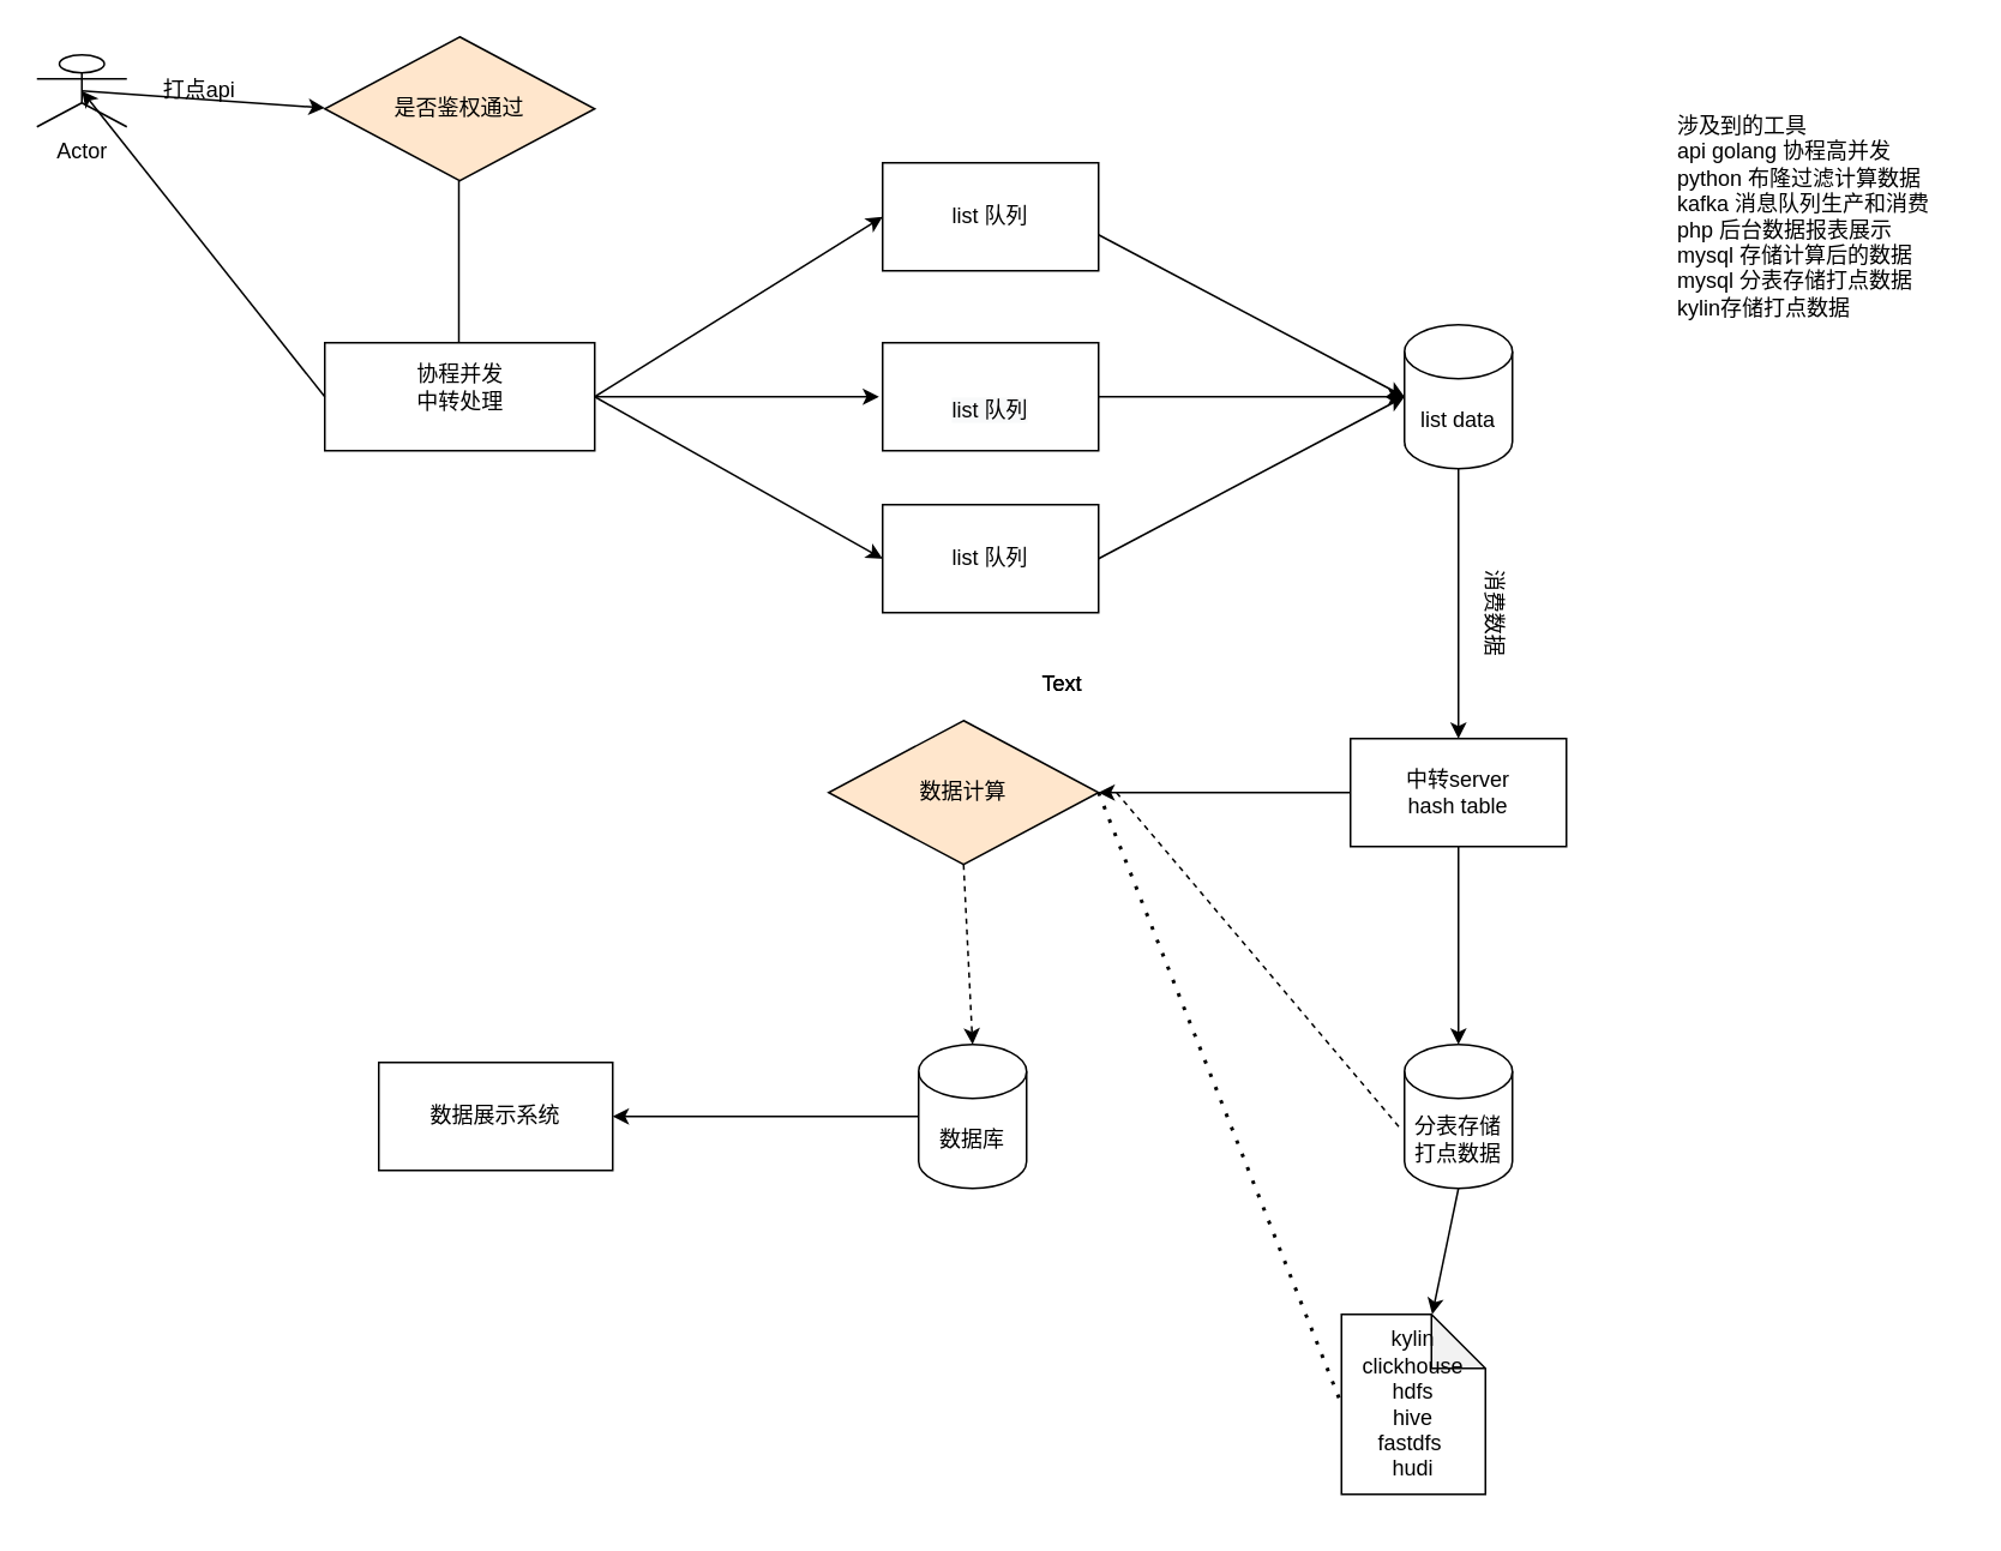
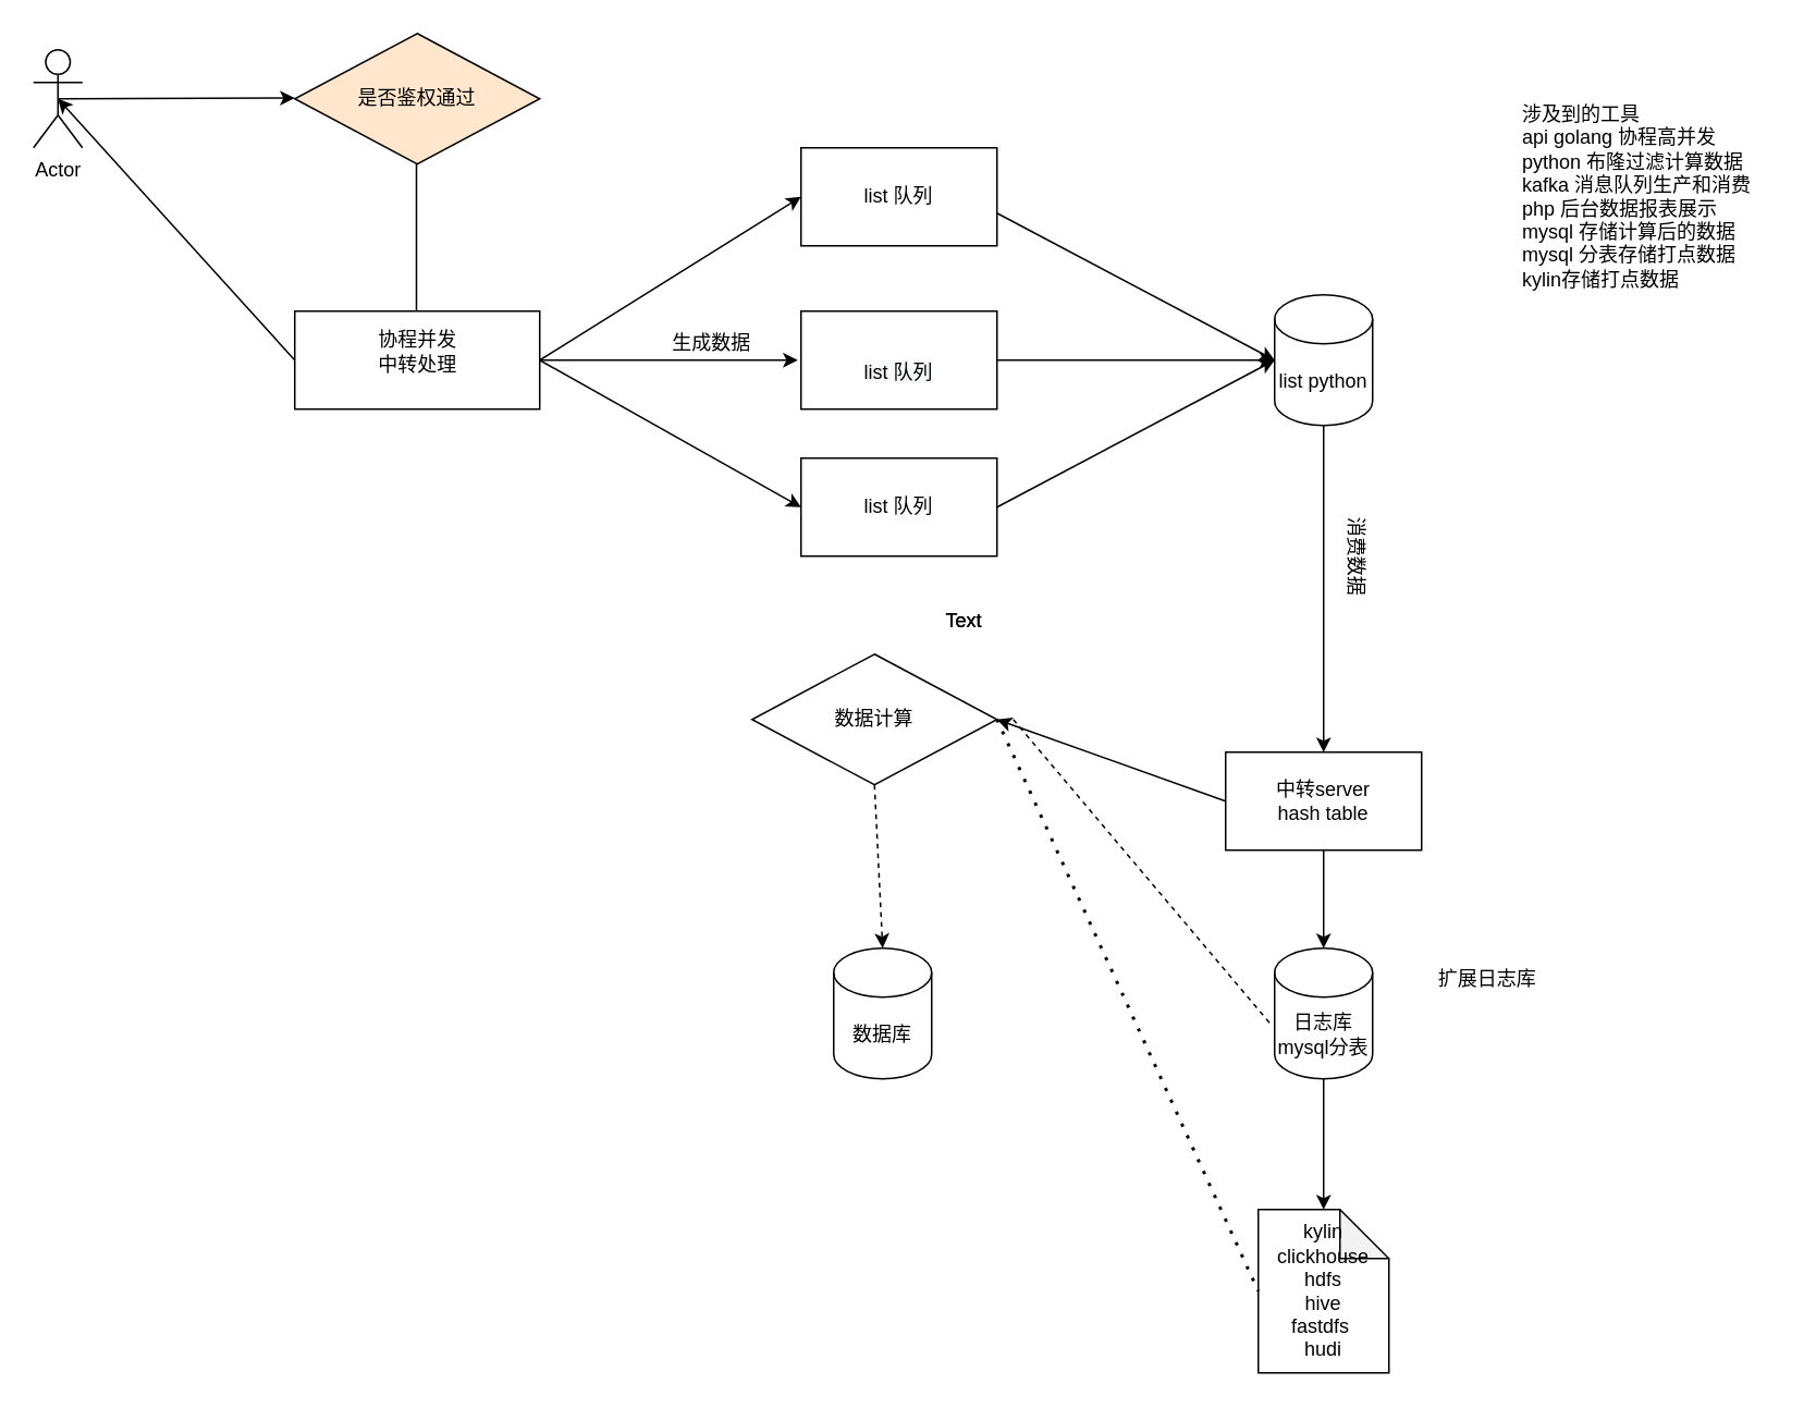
  <mxCell id="0" />
  <mxCell id="1" parent="0" />
- <mxCell id="2" value="Actor" style="shape=umlActor;verticalLabelPosition=bottom;verticalAlign=top;html=1;outlineConnect=0;" vertex="1" parent="1"><mxGeometry x="20" y="30" width="50" height="40" as="geometry" /></mxCell>
+ <mxCell id="2" value="Actor" style="shape=umlActor;verticalLabelPosition=bottom;verticalAlign=top;html=1;outlineConnect=0;" vertex="1" parent="1"><mxGeometry x="20" y="30" width="30" height="60" as="geometry" /></mxCell>
  <mxCell id="3" value="&lt;span&gt;是否鉴权通过&lt;/span&gt;" style="rhombus;whiteSpace=wrap;html=1;fillColor=#ffe6cc;" vertex="1" parent="1"><mxGeometry x="180" y="20" width="150" height="80" as="geometry" /></mxCell>
  <mxCell id="4" value="" style="endArrow=classic;html=1;exitX=0.5;exitY=0.5;exitDx=0;exitDy=0;exitPerimeter=0;" edge="1" parent="1" source="2"><mxGeometry width="50" height="50" relative="1" as="geometry"><mxPoint x="50" y="60" as="sourcePoint" /><mxPoint x="180" y="59.5" as="targetPoint" /></mxGeometry></mxCell>
  <mxCell id="5" value="" style="endArrow=classic;html=1;" edge="1" parent="1"><mxGeometry width="50" height="50" relative="1" as="geometry"><mxPoint x="254.5" y="100" as="sourcePoint" /><mxPoint x="254.5" y="200" as="targetPoint" /></mxGeometry></mxCell>
  <mxCell id="6" value="" style="rounded=0;whiteSpace=wrap;html=1;" vertex="1" parent="1"><mxGeometry x="180" y="190" width="150" height="60" as="geometry" /></mxCell>
  <mxCell id="7" value="list 队列" style="rounded=0;whiteSpace=wrap;html=1;" vertex="1" parent="1"><mxGeometry x="490" y="90" width="120" height="60" as="geometry" /></mxCell>
  <mxCell id="8" value="&lt;br&gt;&lt;span style=&quot;color: rgb(0 , 0 , 0) ; font-family: &amp;#34;helvetica&amp;#34; ; font-size: 12px ; font-style: normal ; font-weight: 400 ; letter-spacing: normal ; text-align: center ; text-indent: 0px ; text-transform: none ; word-spacing: 0px ; background-color: rgb(248 , 249 , 250) ; display: inline ; float: none&quot;&gt;list 队列&lt;/span&gt;" style="rounded=0;whiteSpace=wrap;html=1;" vertex="1" parent="1"><mxGeometry x="490" y="190" width="120" height="60" as="geometry" /></mxCell>
  <mxCell id="9" value="&lt;span&gt;list 队列&lt;/span&gt;" style="rounded=0;whiteSpace=wrap;html=1;" vertex="1" parent="1"><mxGeometry x="490" y="280" width="120" height="60" as="geometry" /></mxCell>
  <mxCell id="10" value="" style="endArrow=classic;html=1;entryX=0;entryY=0.5;entryDx=0;entryDy=0;exitX=1;exitY=0.5;exitDx=0;exitDy=0;" edge="1" parent="1" source="6" target="7"><mxGeometry width="50" height="50" relative="1" as="geometry"><mxPoint x="330" y="230" as="sourcePoint" /><mxPoint x="380" y="180" as="targetPoint" /></mxGeometry></mxCell>
- <mxCell id="11" value="&lt;span&gt;打点api&lt;/span&gt;" style="text;html=1;align=center;verticalAlign=middle;resizable=0;points=[];autosize=1;" vertex="1" parent="1"><mxGeometry x="80" y="40" width="60" height="20" as="geometry" /></mxCell>
  <mxCell id="12" value="&lt;span&gt;协程并发&lt;/span&gt;&lt;br&gt;&lt;span&gt;中转处理&lt;/span&gt;" style="text;html=1;align=center;verticalAlign=middle;resizable=0;points=[];autosize=1;" vertex="1" parent="1"><mxGeometry x="225" y="200" width="60" height="30" as="geometry" /></mxCell>
  <mxCell id="13" value="" style="endArrow=classic;html=1;exitX=1;exitY=0.5;exitDx=0;exitDy=0;" edge="1" parent="1" source="6"><mxGeometry width="50" height="50" relative="1" as="geometry"><mxPoint x="330" y="230" as="sourcePoint" /><mxPoint x="488" y="220" as="targetPoint" /></mxGeometry></mxCell>
  <mxCell id="14" value="" style="endArrow=classic;html=1;entryX=0;entryY=0.5;entryDx=0;entryDy=0;exitX=1;exitY=0.5;exitDx=0;exitDy=0;" edge="1" parent="1" source="6" target="9"><mxGeometry width="50" height="50" relative="1" as="geometry"><mxPoint x="330" y="220" as="sourcePoint" /><mxPoint x="510" y="140" as="targetPoint" /></mxGeometry></mxCell>
  <mxCell id="15" value="" style="endArrow=classic;html=1;entryX=0;entryY=0.5;entryDx=0;entryDy=0;entryPerimeter=0;" edge="1" parent="1" target="18"><mxGeometry width="50" height="50" relative="1" as="geometry"><mxPoint x="610" y="130" as="sourcePoint" /><mxPoint x="660" y="80" as="targetPoint" /></mxGeometry></mxCell>
  <mxCell id="16" value="" style="endArrow=classic;html=1;entryX=0;entryY=0.5;entryDx=0;entryDy=0;entryPerimeter=0;exitX=1;exitY=0.5;exitDx=0;exitDy=0;" edge="1" parent="1" source="8" target="18"><mxGeometry width="50" height="50" relative="1" as="geometry"><mxPoint x="610" y="225" as="sourcePoint" /><mxPoint x="660" y="175" as="targetPoint" /></mxGeometry></mxCell>
  <mxCell id="17" value="" style="endArrow=classic;html=1;" edge="1" parent="1" source="18"><mxGeometry width="50" height="50" relative="1" as="geometry"><mxPoint x="610" y="310" as="sourcePoint" /><mxPoint x="799" y="230" as="targetPoint" /></mxGeometry></mxCell>
- <mxCell id="18" value="list data" style="shape=cylinder3;whiteSpace=wrap;html=1;boundedLbl=1;backgroundOutline=1;size=15;" vertex="1" parent="1"><mxGeometry x="780" y="180" width="60" height="80" as="geometry" /></mxCell>
+ <mxCell id="18" value="list python" style="shape=cylinder3;whiteSpace=wrap;html=1;boundedLbl=1;backgroundOutline=1;size=15;" vertex="1" parent="1"><mxGeometry x="780" y="180" width="60" height="80" as="geometry" /></mxCell>
  <mxCell id="19" value="" style="endArrow=classic;html=1;entryX=0;entryY=0.5;entryDx=0;entryDy=0;entryPerimeter=0;" edge="1" parent="1" target="18"><mxGeometry width="50" height="50" relative="1" as="geometry"><mxPoint x="610" y="310" as="sourcePoint" /><mxPoint x="799" y="230" as="targetPoint" /></mxGeometry></mxCell>
- <mxCell id="20" value="中转server&lt;br&gt;hash table" style="rounded=0;whiteSpace=wrap;html=1;" vertex="1" parent="1"><mxGeometry x="750" y="410" width="120" height="60" as="geometry" /></mxCell>
+ <mxCell id="20" value="中转server&lt;br&gt;hash table" style="rounded=0;whiteSpace=wrap;html=1;" vertex="1" parent="1"><mxGeometry x="750" y="460" width="120" height="60" as="geometry" /></mxCell>
  <mxCell id="21" value="" style="endArrow=classic;html=1;entryX=0.5;entryY=0;entryDx=0;entryDy=0;exitX=0.5;exitY=1;exitDx=0;exitDy=0;exitPerimeter=0;" edge="1" parent="1" source="18" target="20"><mxGeometry width="50" height="50" relative="1" as="geometry"><mxPoint x="370" y="410" as="sourcePoint" /><mxPoint x="420" y="360" as="targetPoint" /></mxGeometry></mxCell>
- <mxCell id="22" value="分表存储打点数据" style="shape=cylinder3;whiteSpace=wrap;html=1;boundedLbl=1;backgroundOutline=1;size=15;" vertex="1" parent="1"><mxGeometry x="780" y="580" width="60" height="80" as="geometry" /></mxCell>
+ <mxCell id="22" value="日志库mysql分表" style="shape=cylinder3;whiteSpace=wrap;html=1;boundedLbl=1;backgroundOutline=1;size=15;" vertex="1" parent="1"><mxGeometry x="780" y="580" width="60" height="80" as="geometry" /></mxCell>
  <mxCell id="23" value="" style="endArrow=classic;html=1;entryX=0.5;entryY=0;entryDx=0;entryDy=0;entryPerimeter=0;exitX=0.5;exitY=1;exitDx=0;exitDy=0;" edge="1" parent="1" source="20" target="22"><mxGeometry width="50" height="50" relative="1" as="geometry"><mxPoint x="370" y="410" as="sourcePoint" /><mxPoint x="420" y="360" as="targetPoint" /></mxGeometry></mxCell>
  <mxCell id="24" value="数据库" style="shape=cylinder3;whiteSpace=wrap;html=1;boundedLbl=1;backgroundOutline=1;size=15;" vertex="1" parent="1"><mxGeometry x="510" y="580" width="60" height="80" as="geometry" /></mxCell>
- <mxCell id="25" value="数据计算" style="rhombus;whiteSpace=wrap;html=1;fillColor=#ffe6cc;" vertex="1" parent="1"><mxGeometry x="460" y="400" width="150" height="80" as="geometry" /></mxCell>
+ <mxCell id="25" value="数据计算" style="rhombus;whiteSpace=wrap;html=1;" vertex="1" parent="1"><mxGeometry x="460" y="400" width="150" height="80" as="geometry" /></mxCell>
  <mxCell id="26" value="" style="endArrow=classic;html=1;entryX=0.5;entryY=0;entryDx=0;entryDy=0;entryPerimeter=0;exitX=0.5;exitY=1;exitDx=0;exitDy=0;dashed=1;" edge="1" parent="1" source="25" target="24"><mxGeometry width="50" height="50" relative="1" as="geometry"><mxPoint x="490" y="500" as="sourcePoint" /><mxPoint x="420" y="360" as="targetPoint" /></mxGeometry></mxCell>
  <mxCell id="27" value="" style="endArrow=classic;html=1;entryX=1;entryY=0.5;entryDx=0;entryDy=0;exitX=0;exitY=0.5;exitDx=0;exitDy=0;" edge="1" parent="1" source="20" target="25"><mxGeometry width="50" height="50" relative="1" as="geometry"><mxPoint x="370" y="410" as="sourcePoint" /><mxPoint x="420" y="360" as="targetPoint" /></mxGeometry></mxCell>
- <mxCell id="28" value="&lt;div&gt;kylin&lt;/div&gt;&lt;div&gt;clickhouse&lt;/div&gt;&lt;div&gt;hdfs&lt;/div&gt;&lt;div&gt;hive&lt;/div&gt;&lt;div&gt;fastdfs&lt;span&gt;&amp;nbsp;&lt;/span&gt;&lt;/div&gt;&lt;div&gt;hudi&lt;/div&gt;" style="shape=note;whiteSpace=wrap;html=1;backgroundOutline=1;darkOpacity=0.05;" vertex="1" parent="1"><mxGeometry x="745" y="730" width="80" height="100" as="geometry" /></mxCell>
+ <mxCell id="28" value="&lt;div&gt;kylin&lt;/div&gt;&lt;div&gt;clickhouse&lt;/div&gt;&lt;div&gt;hdfs&lt;/div&gt;&lt;div&gt;hive&lt;/div&gt;&lt;div&gt;fastdfs&lt;span&gt;&amp;nbsp;&lt;/span&gt;&lt;/div&gt;&lt;div&gt;hudi&lt;/div&gt;" style="shape=note;whiteSpace=wrap;html=1;backgroundOutline=1;darkOpacity=0.05;" vertex="1" parent="1"><mxGeometry x="770" y="740" width="80" height="100" as="geometry" /></mxCell>
  <mxCell id="29" value="" style="endArrow=classic;html=1;exitX=0.5;exitY=1;exitDx=0;exitDy=0;exitPerimeter=0;" edge="1" parent="1" source="22" target="28"><mxGeometry width="50" height="50" relative="1" as="geometry"><mxPoint x="370" y="380" as="sourcePoint" /><mxPoint x="420" y="330" as="targetPoint" /></mxGeometry></mxCell>
+ <mxCell id="30" value="扩展日志库&lt;br&gt;" style="text;html=1;align=center;verticalAlign=middle;resizable=0;points=[];autosize=1;" vertex="1" parent="1"><mxGeometry x="870" y="589" width="80" height="20" as="geometry" /></mxCell>
  <mxCell id="31" value="" style="endArrow=none;dashed=1;html=1;entryX=-0.033;entryY=0.588;entryDx=0;entryDy=0;entryPerimeter=0;" edge="1" parent="1" target="22"><mxGeometry width="50" height="50" relative="1" as="geometry"><mxPoint x="620" y="440" as="sourcePoint" /><mxPoint x="570" y="570" as="targetPoint" /></mxGeometry></mxCell>
  <mxCell id="32" value="" style="endArrow=none;dashed=1;html=1;dashPattern=1 3;strokeWidth=2;entryX=0;entryY=0.5;entryDx=0;entryDy=0;entryPerimeter=0;exitX=1;exitY=0.5;exitDx=0;exitDy=0;" edge="1" parent="1" source="25" target="28"><mxGeometry width="50" height="50" relative="1" as="geometry"><mxPoint x="520" y="620" as="sourcePoint" /><mxPoint x="670" y="590" as="targetPoint" /></mxGeometry></mxCell>
- <mxCell id="33" value="数据展示系统" style="rounded=0;whiteSpace=wrap;html=1;" vertex="1" parent="1"><mxGeometry x="210" y="590" width="130" height="60" as="geometry" /></mxCell>
- <mxCell id="34" value="" style="endArrow=classic;html=1;entryX=1;entryY=0.5;entryDx=0;entryDy=0;exitX=0;exitY=0.5;exitDx=0;exitDy=0;exitPerimeter=0;" edge="1" parent="1" source="24" target="33"><mxGeometry width="50" height="50" relative="1" as="geometry"><mxPoint x="520" y="520" as="sourcePoint" /><mxPoint x="570" y="470" as="targetPoint" /></mxGeometry></mxCell>
  <mxCell id="35" value="" style="endArrow=classic;html=1;entryX=0.5;entryY=0.5;entryDx=0;entryDy=0;entryPerimeter=0;exitX=0;exitY=0.5;exitDx=0;exitDy=0;" edge="1" parent="1" source="6" target="2"><mxGeometry width="50" height="50" relative="1" as="geometry"><mxPoint x="0" y="220" as="sourcePoint" /><mxPoint x="50" y="170" as="targetPoint" /></mxGeometry></mxCell>
+ <mxCell id="36" value="生成数据&lt;br&gt;" style="text;html=1;align=center;verticalAlign=middle;resizable=0;points=[];autosize=1;" vertex="1" parent="1"><mxGeometry x="405" y="200" width="60" height="20" as="geometry" /></mxCell>
  <mxCell id="37" value="消费数据" style="text;html=1;align=center;verticalAlign=middle;resizable=0;points=[];autosize=1;rotation=90;" vertex="1" parent="1"><mxGeometry x="800" y="330" width="60" height="20" as="geometry" /></mxCell>
  <mxCell id="38" value="Text" style="text;html=1;strokeColor=none;fillColor=none;align=center;verticalAlign=middle;whiteSpace=wrap;rounded=0;" vertex="1" parent="1"><mxGeometry x="570" y="370" width="40" height="20" as="geometry" /></mxCell>
  <mxCell id="39" value="Text" style="text;html=1;strokeColor=none;fillColor=none;align=center;verticalAlign=middle;whiteSpace=wrap;rounded=0;" vertex="1" parent="1"><mxGeometry x="570" y="370" width="40" height="20" as="geometry" /></mxCell>
  <mxCell id="40" value="Text" style="text;html=1;strokeColor=none;fillColor=none;align=center;verticalAlign=middle;whiteSpace=wrap;rounded=0;" vertex="1" parent="1"><mxGeometry x="570" y="370" width="40" height="20" as="geometry" /></mxCell>
  <mxCell id="41" value="涉及到的工具&lt;br&gt;api golang 协程高并发&lt;br&gt;python 布隆过滤计算数据&lt;br&gt;kafka 消息队列生产和消费&lt;br&gt;php 后台数据报表展示&lt;br&gt;mysql 存储计算后的数据&lt;br&gt;mysql 分表存储打点数据&lt;br&gt;kylin存储打点数据" style="text;html=1;strokeColor=none;fillColor=none;align=left;verticalAlign=middle;whiteSpace=wrap;rounded=0;" vertex="1" parent="1"><mxGeometry x="930" y="110" width="160" height="20" as="geometry" /></mxCell>
